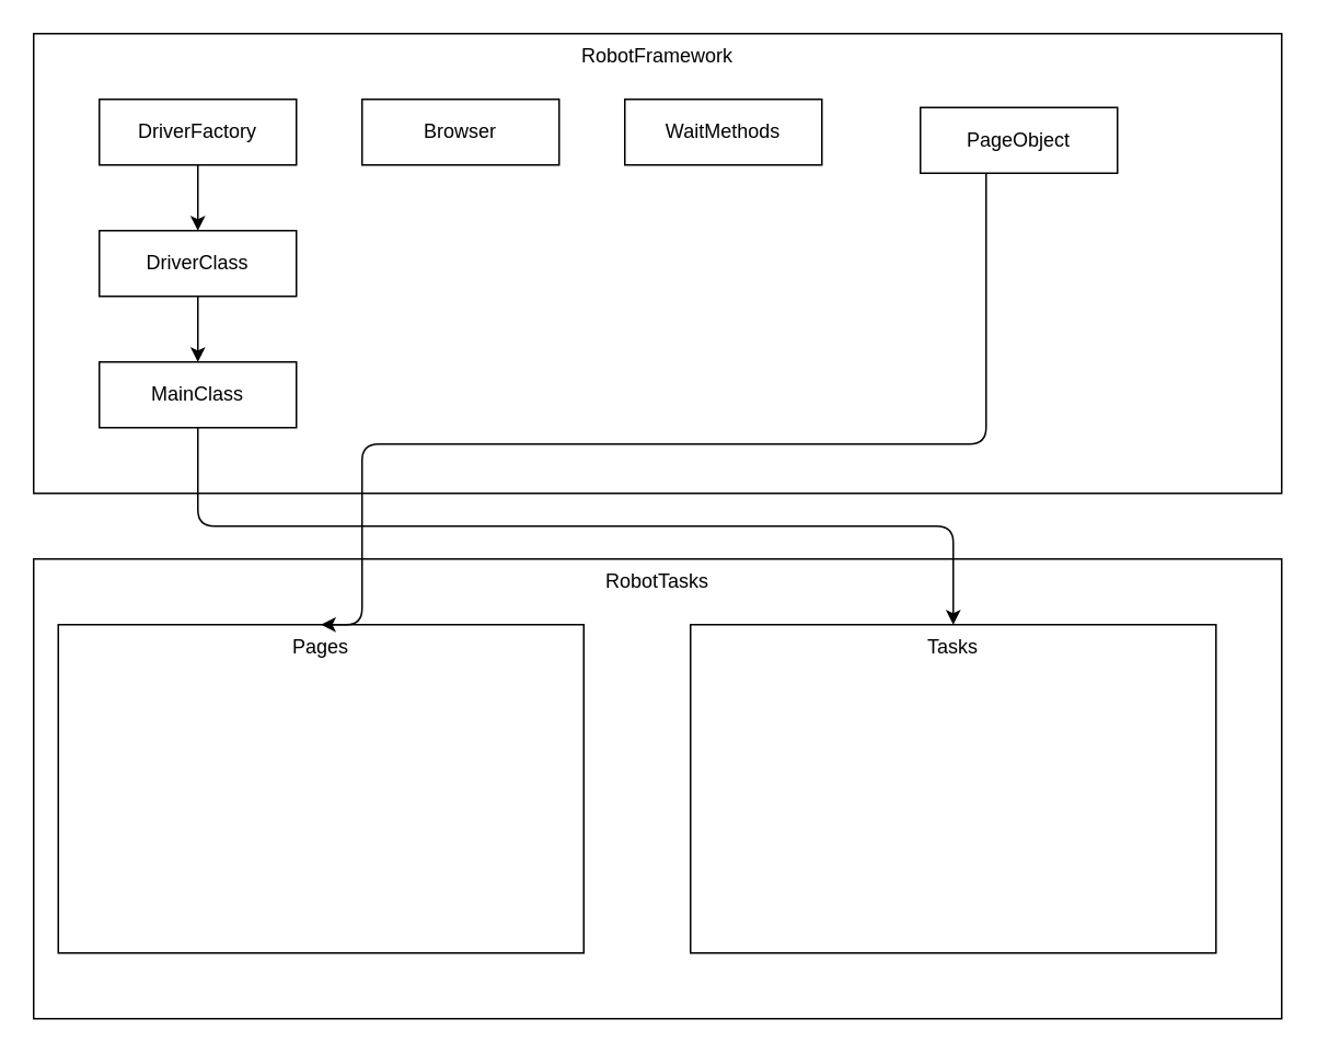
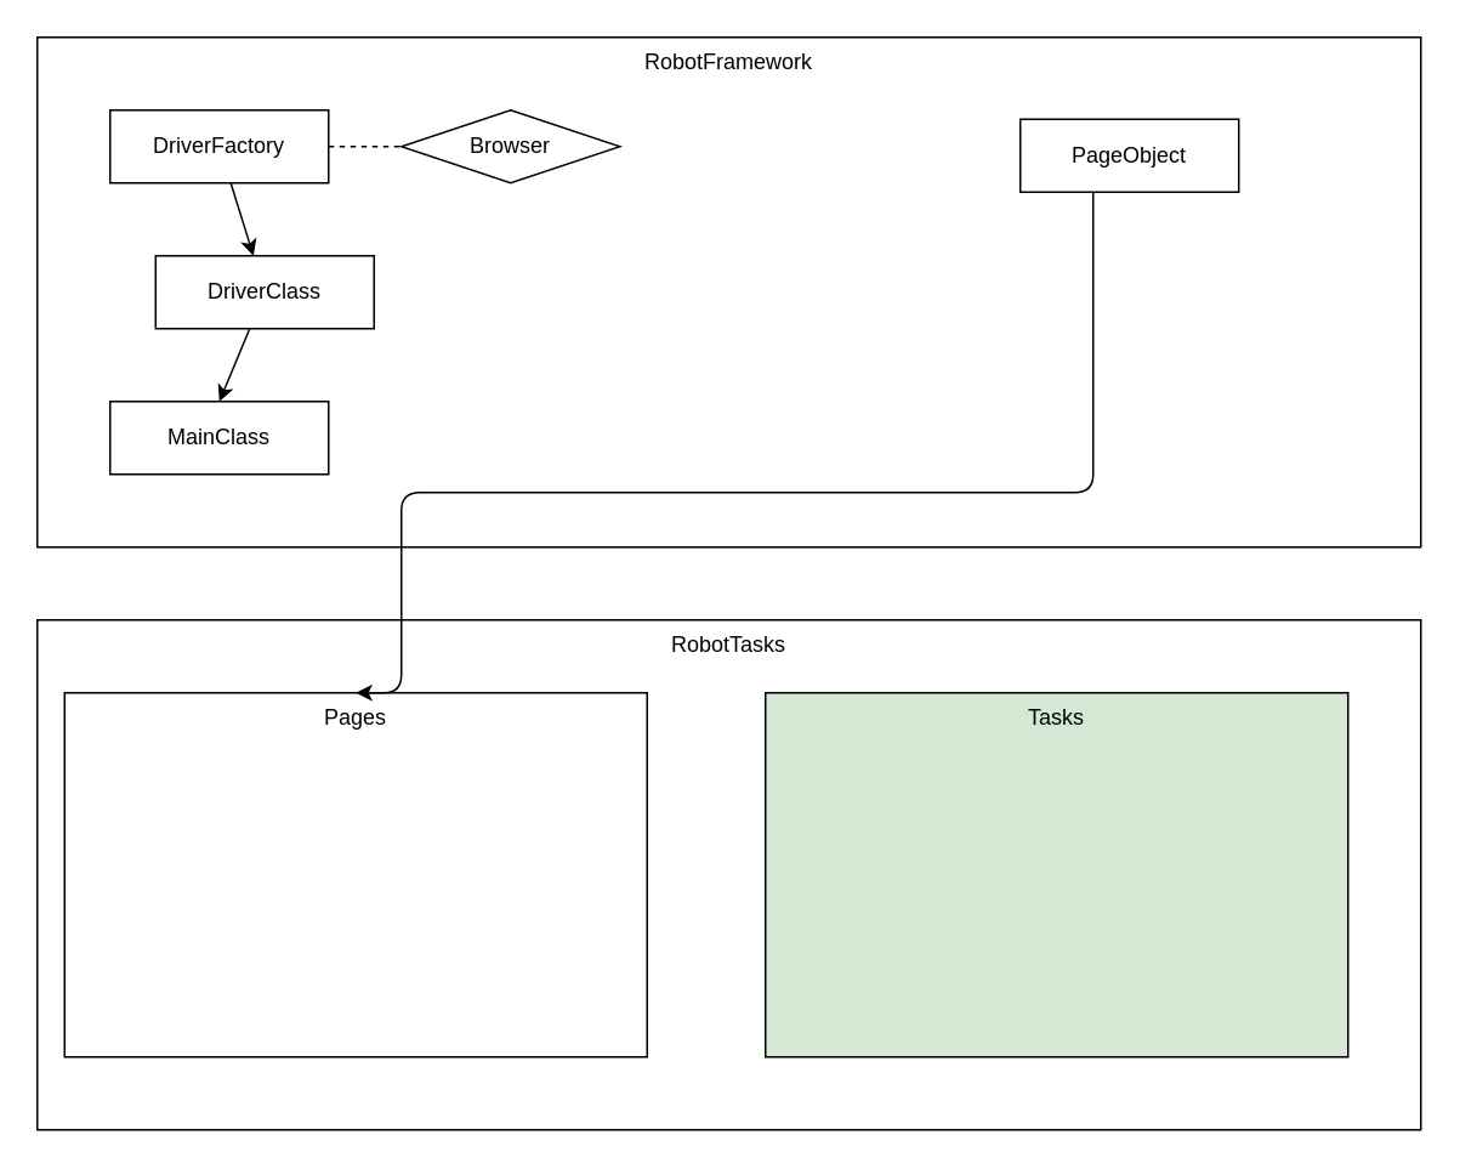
  <mxCell id="0" />
  <mxCell id="1" parent="0" />
  <mxCell id="2" value="RobotFramework&lt;br&gt;" style="rounded=0;whiteSpace=wrap;html=1;verticalAlign=top;" parent="1" vertex="1"><mxGeometry x="20" y="20" width="760" height="280" as="geometry" /></mxCell>
  <mxCell id="3" value="DriverFactory" style="rounded=0;whiteSpace=wrap;html=1;" parent="1" vertex="1"><mxGeometry x="60" y="60" width="120" height="40" as="geometry" /></mxCell>
- <mxCell id="4" value="DriverClass" style="rounded=0;whiteSpace=wrap;html=1;" parent="1" vertex="1"><mxGeometry x="60" y="140" width="120" height="40" as="geometry" /></mxCell>
+ <mxCell id="4" value="DriverClass" style="rounded=0;whiteSpace=wrap;html=1;" parent="1" vertex="1"><mxGeometry x="85" y="140" width="120" height="40" as="geometry" /></mxCell>
  <mxCell id="5" value="MainClass" style="rounded=0;whiteSpace=wrap;html=1;" parent="1" vertex="1"><mxGeometry x="60" y="220" width="120" height="40" as="geometry" /></mxCell>
  <mxCell id="6" value="" style="endArrow=classic;html=1;" parent="1" source="3" target="4" edge="1"><mxGeometry width="50" height="50" relative="1" as="geometry"><mxPoint x="500" y="430" as="sourcePoint" /><mxPoint x="550" y="380" as="targetPoint" /></mxGeometry></mxCell>
  <mxCell id="7" value="" style="endArrow=classic;html=1;entryX=0.5;entryY=0;entryDx=0;entryDy=0;" parent="1" source="4" target="5" edge="1"><mxGeometry width="50" height="50" relative="1" as="geometry"><mxPoint x="500" y="430" as="sourcePoint" /><mxPoint x="550" y="380" as="targetPoint" /></mxGeometry></mxCell>
- <mxCell id="8" value="Browser" style="rounded=0;whiteSpace=wrap;html=1;" parent="1" vertex="1"><mxGeometry x="220" y="60" width="120" height="40" as="geometry" /></mxCell>
- <mxCell id="9" value="WaitMethods" style="rounded=0;whiteSpace=wrap;html=1;" parent="1" vertex="1"><mxGeometry x="380" y="60" width="120" height="40" as="geometry" /></mxCell>
+ <mxCell id="8" value="Browser" style="rhombus;whiteSpace=wrap;html=1;" parent="1" vertex="1"><mxGeometry x="220" y="60" width="120" height="40" as="geometry" /></mxCell>
  <mxCell id="10" value="PageObject" style="rounded=0;whiteSpace=wrap;html=1;" parent="1" vertex="1"><mxGeometry x="560" y="65" width="120" height="40" as="geometry" /></mxCell>
  <mxCell id="11" value="RobotTasks" style="rounded=0;whiteSpace=wrap;html=1;verticalAlign=top;" parent="1" vertex="1"><mxGeometry x="20" y="340" width="760" height="280" as="geometry" /></mxCell>
  <mxCell id="12" value="Pages" style="rounded=0;whiteSpace=wrap;html=1;verticalAlign=top;" parent="1" vertex="1"><mxGeometry x="35" y="380" width="320" height="200" as="geometry" /></mxCell>
- <mxCell id="13" value="Tasks" style="rounded=0;whiteSpace=wrap;html=1;verticalAlign=top;" parent="1" vertex="1"><mxGeometry x="420" y="380" width="320" height="200" as="geometry" /></mxCell>
+ <mxCell id="13" value="Tasks" style="rounded=0;whiteSpace=wrap;html=1;verticalAlign=top;fillColor=#d5e8d4;" parent="1" vertex="1"><mxGeometry x="420" y="380" width="320" height="200" as="geometry" /></mxCell>
+ <mxCell id="14" value="" style="endArrow=none;dashed=1;html=1;" parent="1" source="3" target="8" edge="1"><mxGeometry width="50" height="50" relative="1" as="geometry"><mxPoint x="420" y="330" as="sourcePoint" /><mxPoint x="470" y="280" as="targetPoint" /></mxGeometry></mxCell>
  <mxCell id="15" value="" style="endArrow=none;html=1;exitX=0.5;exitY=0;exitDx=0;exitDy=0;edgeStyle=orthogonalEdgeStyle;startArrow=classic;startFill=1;" parent="1" source="12" target="10" edge="1"><mxGeometry width="50" height="50" relative="1" as="geometry"><mxPoint x="420" y="330" as="sourcePoint" /><mxPoint x="470" y="280" as="targetPoint" /><Array as="points"><mxPoint x="220" y="270" /><mxPoint x="600" y="270" /></Array></mxGeometry></mxCell>
- <mxCell id="16" value="" style="endArrow=classic;html=1;exitX=0.5;exitY=1;exitDx=0;exitDy=0;entryX=0.5;entryY=0;entryDx=0;entryDy=0;edgeStyle=orthogonalEdgeStyle;" parent="1" source="5" target="13" edge="1"><mxGeometry width="50" height="50" relative="1" as="geometry"><mxPoint x="420" y="330" as="sourcePoint" /><mxPoint x="470" y="280" as="targetPoint" /></mxGeometry></mxCell>
